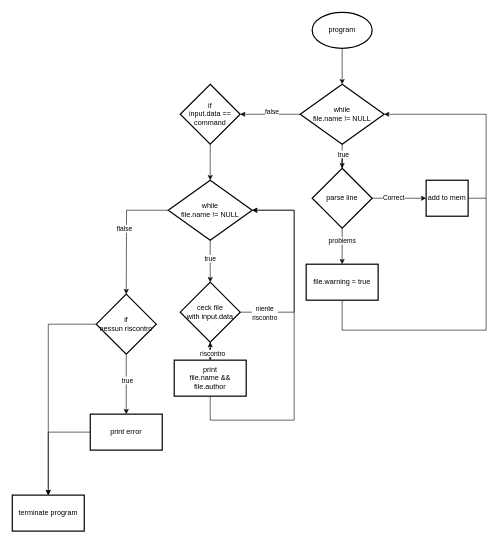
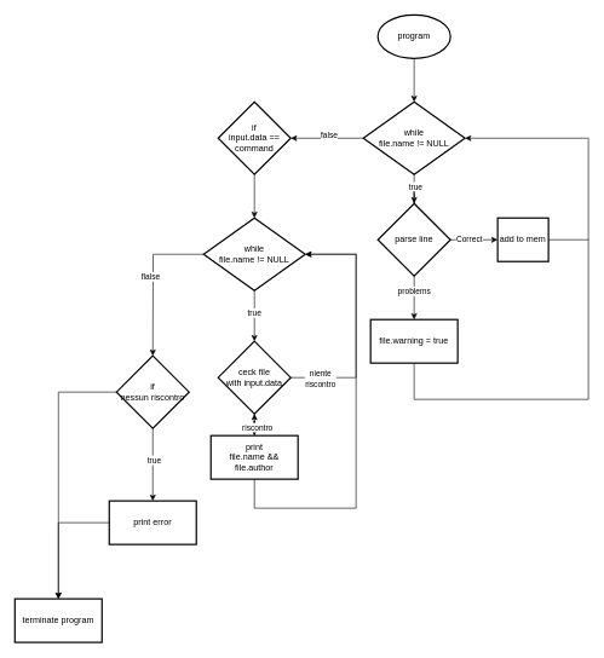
  <mxCell id="0" />
  <mxCell id="1" parent="0" />
  <mxCell id="2" value="" style="edgeStyle=orthogonalEdgeStyle;rounded=0;orthogonalLoop=1;jettySize=auto;html=1;entryX=0.5;entryY=0;entryDx=0;entryDy=0;entryPerimeter=0;" edge="1" parent="1" source="3" target="18"><mxGeometry relative="1" as="geometry"><mxPoint x="570" y="160" as="targetPoint" /></mxGeometry></mxCell>
  <mxCell id="3" value="program" style="strokeWidth=2;html=1;shape=mxgraph.flowchart.start_1;whiteSpace=wrap;" vertex="1" parent="1"><mxGeometry x="520" y="20" width="100" height="60" as="geometry" /></mxCell>
  <mxCell id="4" value="" style="edgeStyle=orthogonalEdgeStyle;rounded=0;orthogonalLoop=1;jettySize=auto;html=1;" edge="1" parent="1" source="17"><mxGeometry relative="1" as="geometry"><mxPoint x="570" y="300" as="targetPoint" /></mxGeometry></mxCell>
  <mxCell id="5" style="edgeStyle=orthogonalEdgeStyle;rounded=0;orthogonalLoop=1;jettySize=auto;html=1;exitX=0;exitY=0.5;exitDx=0;exitDy=0;exitPerimeter=0;" edge="1" parent="1" source="18"><mxGeometry relative="1" as="geometry"><mxPoint x="510" y="190" as="sourcePoint" /><mxPoint x="400" y="190" as="targetPoint" /><Array as="points"><mxPoint x="410" y="190" /></Array></mxGeometry></mxCell>
  <mxCell id="6" value="false" style="edgeLabel;html=1;align=center;verticalAlign=middle;resizable=0;points=[];" vertex="1" connectable="0" parent="5"><mxGeometry x="-0.068" y="-5" relative="1" as="geometry"><mxPoint x="-1" as="offset" /></mxGeometry></mxCell>
  <mxCell id="7" value="" style="edgeStyle=orthogonalEdgeStyle;rounded=0;orthogonalLoop=1;jettySize=auto;html=1;exitX=0.5;exitY=1;exitDx=0;exitDy=0;exitPerimeter=0;" edge="1" parent="1" source="17" target="12"><mxGeometry relative="1" as="geometry"><mxPoint x="570" y="360" as="sourcePoint" /></mxGeometry></mxCell>
  <mxCell id="8" value="problems" style="edgeLabel;html=1;align=center;verticalAlign=middle;resizable=0;points=[];" vertex="1" connectable="0" parent="7"><mxGeometry x="-0.333" y="-1" relative="1" as="geometry"><mxPoint as="offset" /></mxGeometry></mxCell>
  <mxCell id="9" value="" style="edgeStyle=orthogonalEdgeStyle;rounded=0;orthogonalLoop=1;jettySize=auto;html=1;exitX=1;exitY=0.5;exitDx=0;exitDy=0;exitPerimeter=0;" edge="1" parent="1" source="17" target="13"><mxGeometry relative="1" as="geometry"><mxPoint x="630" y="330" as="sourcePoint" /></mxGeometry></mxCell>
  <mxCell id="10" value="Correct" style="edgeLabel;html=1;align=center;verticalAlign=middle;resizable=0;points=[];" vertex="1" connectable="0" parent="9"><mxGeometry x="-0.222" y="1" relative="1" as="geometry"><mxPoint as="offset" /></mxGeometry></mxCell>
  <mxCell id="11" style="edgeStyle=orthogonalEdgeStyle;rounded=0;orthogonalLoop=1;jettySize=auto;html=1;entryX=1;entryY=0.5;entryDx=0;entryDy=0;entryPerimeter=0;" edge="1" parent="1" source="12" target="18"><mxGeometry relative="1" as="geometry"><mxPoint x="630" y="190" as="targetPoint" /><Array as="points"><mxPoint x="570" y="550" /><mxPoint x="810" y="550" /><mxPoint x="810" y="190" /></Array></mxGeometry></mxCell>
  <mxCell id="12" value="file.warning = true" style="whiteSpace=wrap;html=1;strokeWidth=2;" vertex="1" parent="1"><mxGeometry x="510" y="440" width="120" height="60" as="geometry" /></mxCell>
- <mxCell id="13" value="add to mem" style="whiteSpace=wrap;html=1;strokeWidth=2;" vertex="1" parent="1"><mxGeometry x="710" y="300" width="70" height="60" as="geometry" /></mxCell>
+ <mxCell id="13" value="add to mem" style="whiteSpace=wrap;html=1;strokeWidth=2;" vertex="1" parent="1"><mxGeometry x="685" y="300" width="70" height="60" as="geometry" /></mxCell>
  <mxCell id="14" value="" style="endArrow=none;html=1;rounded=0;entryX=1;entryY=0.5;entryDx=0;entryDy=0;" edge="1" parent="1" target="13"><mxGeometry width="50" height="50" relative="1" as="geometry"><mxPoint x="810" y="330" as="sourcePoint" /><mxPoint x="600" y="300" as="targetPoint" /></mxGeometry></mxCell>
  <mxCell id="15" value="" style="edgeStyle=orthogonalEdgeStyle;rounded=0;orthogonalLoop=1;jettySize=auto;html=1;exitX=0.5;exitY=1;exitDx=0;exitDy=0;exitPerimeter=0;" edge="1" parent="1" source="18" target="17"><mxGeometry relative="1" as="geometry"><mxPoint x="570" y="220" as="sourcePoint" /><mxPoint x="570" y="300" as="targetPoint" /></mxGeometry></mxCell>
  <mxCell id="16" value="true" style="edgeLabel;html=1;align=center;verticalAlign=middle;resizable=0;points=[];" vertex="1" connectable="0" parent="15"><mxGeometry x="-0.199" y="1" relative="1" as="geometry"><mxPoint as="offset" /></mxGeometry></mxCell>
  <mxCell id="17" value="parse line" style="strokeWidth=2;html=1;shape=mxgraph.flowchart.decision;whiteSpace=wrap;" vertex="1" parent="1"><mxGeometry x="520" y="280" width="100" height="100" as="geometry" /></mxCell>
  <mxCell id="18" value="while&lt;br&gt;file.name != NULL" style="strokeWidth=2;html=1;shape=mxgraph.flowchart.decision;whiteSpace=wrap;" vertex="1" parent="1"><mxGeometry x="500" y="140" width="140" height="100" as="geometry" /></mxCell>
  <mxCell id="19" value="" style="edgeStyle=orthogonalEdgeStyle;rounded=0;orthogonalLoop=1;jettySize=auto;html=1;" edge="1" parent="1" source="23" target="27"><mxGeometry relative="1" as="geometry" /></mxCell>
  <mxCell id="20" value="true" style="edgeLabel;html=1;align=center;verticalAlign=middle;resizable=0;points=[];" vertex="1" connectable="0" parent="19"><mxGeometry x="-0.129" y="-1" relative="1" as="geometry"><mxPoint as="offset" /></mxGeometry></mxCell>
  <mxCell id="21" style="edgeStyle=orthogonalEdgeStyle;rounded=0;orthogonalLoop=1;jettySize=auto;html=1;" edge="1" parent="1" source="23"><mxGeometry relative="1" as="geometry"><mxPoint x="210" y="490" as="targetPoint" /></mxGeometry></mxCell>
  <mxCell id="22" value="flalse" style="edgeLabel;html=1;align=center;verticalAlign=middle;resizable=0;points=[];" vertex="1" connectable="0" parent="21"><mxGeometry x="-0.053" y="-4" relative="1" as="geometry"><mxPoint y="1" as="offset" /></mxGeometry></mxCell>
  <mxCell id="23" value="while&lt;br&gt;file.name != NULL" style="strokeWidth=2;html=1;shape=mxgraph.flowchart.decision;whiteSpace=wrap;" vertex="1" parent="1"><mxGeometry x="280" y="300" width="140" height="100" as="geometry" /></mxCell>
  <mxCell id="24" value="" style="edgeStyle=orthogonalEdgeStyle;rounded=0;orthogonalLoop=1;jettySize=auto;html=1;" edge="1" parent="1" source="27" target="31"><mxGeometry relative="1" as="geometry" /></mxCell>
  <mxCell id="25" style="edgeStyle=orthogonalEdgeStyle;rounded=0;orthogonalLoop=1;jettySize=auto;html=1;entryX=1;entryY=0.5;entryDx=0;entryDy=0;entryPerimeter=0;" edge="1" parent="1" source="27" target="23"><mxGeometry relative="1" as="geometry"><mxPoint x="470" y="350" as="targetPoint" /><Array as="points"><mxPoint x="490" y="520" /><mxPoint x="490" y="350" /></Array></mxGeometry></mxCell>
  <mxCell id="26" value="niente&lt;br&gt;riscontro" style="edgeLabel;html=1;align=center;verticalAlign=middle;resizable=0;points=[];" vertex="1" connectable="0" parent="25"><mxGeometry x="-0.006" y="-5" relative="1" as="geometry"><mxPoint x="-55" y="75" as="offset" /></mxGeometry></mxCell>
  <mxCell id="27" value="ceck file&lt;br&gt;with input.data" style="strokeWidth=2;html=1;shape=mxgraph.flowchart.decision;whiteSpace=wrap;" vertex="1" parent="1"><mxGeometry x="300" y="470" width="100" height="100" as="geometry" /></mxCell>
  <mxCell id="28" value="" style="edgeStyle=orthogonalEdgeStyle;rounded=0;orthogonalLoop=1;jettySize=auto;html=1;" edge="1" parent="1" source="31" target="27"><mxGeometry relative="1" as="geometry" /></mxCell>
  <mxCell id="29" value="riscontro" style="edgeLabel;html=1;align=center;verticalAlign=middle;resizable=0;points=[];" vertex="1" connectable="0" parent="28"><mxGeometry x="0.137" y="3" relative="1" as="geometry"><mxPoint as="offset" /></mxGeometry></mxCell>
  <mxCell id="30" style="edgeStyle=orthogonalEdgeStyle;rounded=0;orthogonalLoop=1;jettySize=auto;html=1;entryX=1;entryY=0.5;entryDx=0;entryDy=0;entryPerimeter=0;" edge="1" parent="1" source="31" target="23"><mxGeometry relative="1" as="geometry"><mxPoint x="460" y="320" as="targetPoint" /><Array as="points"><mxPoint x="490" y="700" /><mxPoint x="490" y="350" /></Array></mxGeometry></mxCell>
  <mxCell id="31" value="print &lt;br&gt;file.name &amp;amp;&amp;amp; file.author" style="whiteSpace=wrap;html=1;strokeWidth=2;" vertex="1" parent="1"><mxGeometry x="290" y="600" width="120" height="60" as="geometry" /></mxCell>
  <mxCell id="32" value="if&lt;div&gt;input.data == command&lt;/div&gt;" style="strokeWidth=2;html=1;shape=mxgraph.flowchart.decision;whiteSpace=wrap;" vertex="1" parent="1"><mxGeometry x="300" y="140" width="100" height="100" as="geometry" /></mxCell>
  <mxCell id="33" style="edgeStyle=orthogonalEdgeStyle;rounded=0;orthogonalLoop=1;jettySize=auto;html=1;entryX=0.5;entryY=0;entryDx=0;entryDy=0;entryPerimeter=0;" edge="1" parent="1" source="32" target="23"><mxGeometry relative="1" as="geometry" /></mxCell>
  <mxCell id="34" value="" style="edgeStyle=orthogonalEdgeStyle;rounded=0;orthogonalLoop=1;jettySize=auto;html=1;" edge="1" parent="1" source="37" target="39"><mxGeometry relative="1" as="geometry" /></mxCell>
  <mxCell id="35" value="true" style="edgeLabel;html=1;align=center;verticalAlign=middle;resizable=0;points=[];" vertex="1" connectable="0" parent="34"><mxGeometry x="-0.143" y="1" relative="1" as="geometry"><mxPoint as="offset" /></mxGeometry></mxCell>
  <mxCell id="36" value="" style="edgeStyle=orthogonalEdgeStyle;rounded=0;orthogonalLoop=1;jettySize=auto;html=1;" edge="1" parent="1" source="37" target="40"><mxGeometry relative="1" as="geometry" /></mxCell>
  <mxCell id="37" value="if&lt;br&gt;nessun riscontro" style="strokeWidth=2;html=1;shape=mxgraph.flowchart.decision;whiteSpace=wrap;" vertex="1" parent="1"><mxGeometry x="160" y="490" width="100" height="100" as="geometry" /></mxCell>
  <mxCell id="38" style="edgeStyle=orthogonalEdgeStyle;rounded=0;orthogonalLoop=1;jettySize=auto;html=1;entryX=0.5;entryY=0;entryDx=0;entryDy=0;" edge="1" parent="1" source="39" target="40"><mxGeometry relative="1" as="geometry" /></mxCell>
  <mxCell id="39" value="print error" style="whiteSpace=wrap;html=1;strokeWidth=2;" vertex="1" parent="1"><mxGeometry x="150" y="690" width="120" height="60" as="geometry" /></mxCell>
  <mxCell id="40" value="terminate program" style="whiteSpace=wrap;html=1;strokeWidth=2;" vertex="1" parent="1"><mxGeometry x="20" y="825" width="120" height="60" as="geometry" /></mxCell>
